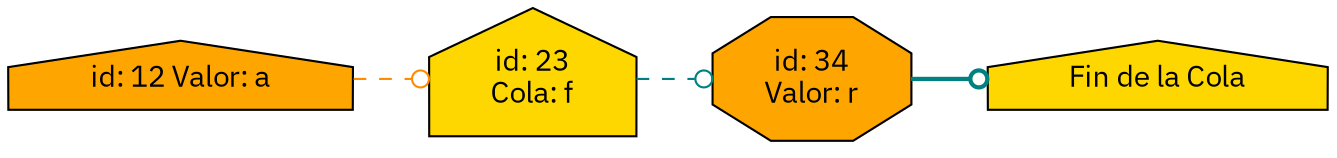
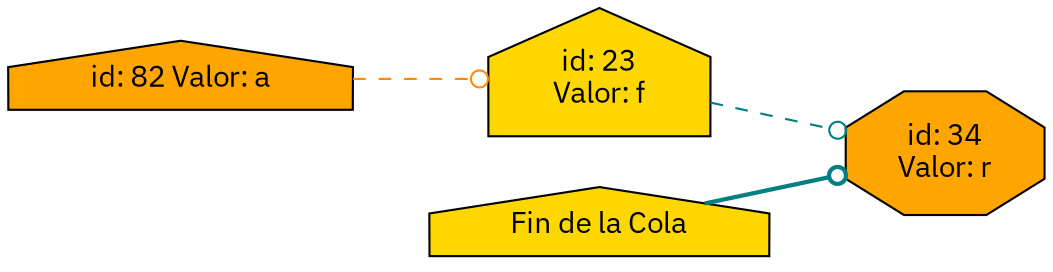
  digraph {
    fontname="IBM Plex Sans"
    rankdir=LR
    node [fillcolor=orange fontname="IBM Plex Sans" shape=house style=filled]
    edge [arrowhead=odot color=teal fontname="IBM Plex Sans" style=dashed]
-   n1 [label="id: 12 Valor: a"]
-   n2 [fillcolor=gold label="id: 23\nCola: f"]
+   n1 [label="id: 82 Valor: a"]
+   n2 [fillcolor=gold label="id: 23\nValor: f"]
    n3 [label="id: 34\nValor: r" shape=octagon]
    n4 [fillcolor=gold label="Fin de la Cola"]
    n1 -> n2 [color=darkorange]
    n2 -> n3
-   n3 -> n4 [style=bold]
+   n4 -> n3 [style=bold]
  }
